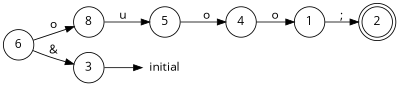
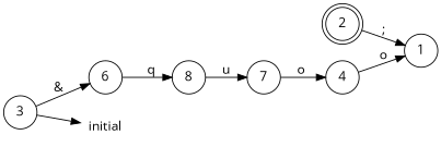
  digraph {
    fontname="Open Sans"
    rankdir=LR
    node [fontname="Open Sans" shape=circle]
    edge [fontname="Open Sans"]
    n1 [label=8]
-   5
+   5 [label=7]
    4
    1
    2 [shape=doublecircle]
    3
    6
    initial [shape=plaintext]
    n1 -> 5 [label=u]
    5 -> 4 [label=o]
    4 -> 1 [label=o]
-   1 -> 2 [label=";"]
-   6 -> 3 [label="&"]
+   2 -> 1 [label=";"]
+   3 -> 6 [label="&"]
    3 -> initial
-   6 -> n1 [label=o]
+   6 -> n1 [label=q]
  }
